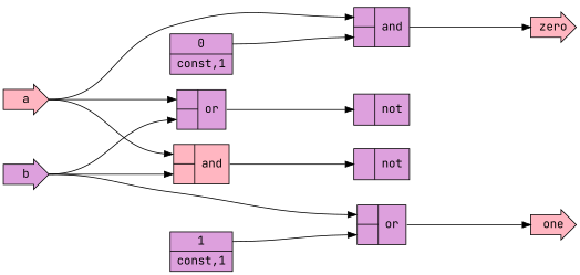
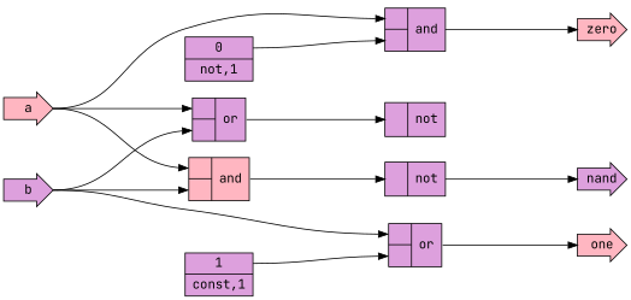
  digraph {
    fontname="JetBrains Mono"
    rankdir=LR
    ranksep=2
    node [fillcolor=plum fontname="JetBrains Mono" shape=record style=filled]
    edge [fontname="JetBrains Mono" headport="i1:w" tailport="o:e"]
+   n1 [label=nand shape=rarrow]
    n2 [fillcolor=lightpink label=zero shape=rarrow]
    n3 [fillcolor=lightpink label=one shape=rarrow]
    n4 [fillcolor=lightpink label=a shape=rarrow]
    n5 [label=b shape=rarrow]
    n6 [label="{{<i1>}|<o> not}"]
    n7 [fillcolor=lightpink label="{{<i1>|<i2>}|<o> and}"]
    n8 [label="{{<i1>}|<o> not}"]
    n9 [label="{{<i1>|<i2>}|<o> or}"]
    n10 [label="{{<i1>|<i2>}|<o> and}"]
-   n11 [label="<o> 0|const,1"]
+   n11 [label="<o> 0|not,1"]
    n12 [label="{{<i1>|<i2>}|<o> or}"]
    n13 [label="<o> 1|const,1"]
    subgraph sub_1 {
      rank=sink
+     n1
      n2
      n3
    }
    subgraph sub_2 {
      rank=source
      n4
      n5
    }
    subgraph sub_3 {
      n6
      n7
      n8
      n9
      n10
      n11
      n12
      n13
    }
    n4 -> n7 [tailport=e]
    n4 -> n9 [tailport=e]
    n4 -> n10 [tailport=e]
    n5 -> n7 [headport="i2:w" tailport=e]
    n5 -> n9 [headport="i2:w" tailport=e]
    n5 -> n12 [tailport=e]
+   n6 -> n1 [headport=w]
    n7 -> n6
    n9 -> n8
    n10 -> n2 [headport=w]
    n11 -> n10 [headport="i2:w"]
    n12 -> n3 [headport=w]
    n13 -> n12 [headport="i2:w"]
  }
